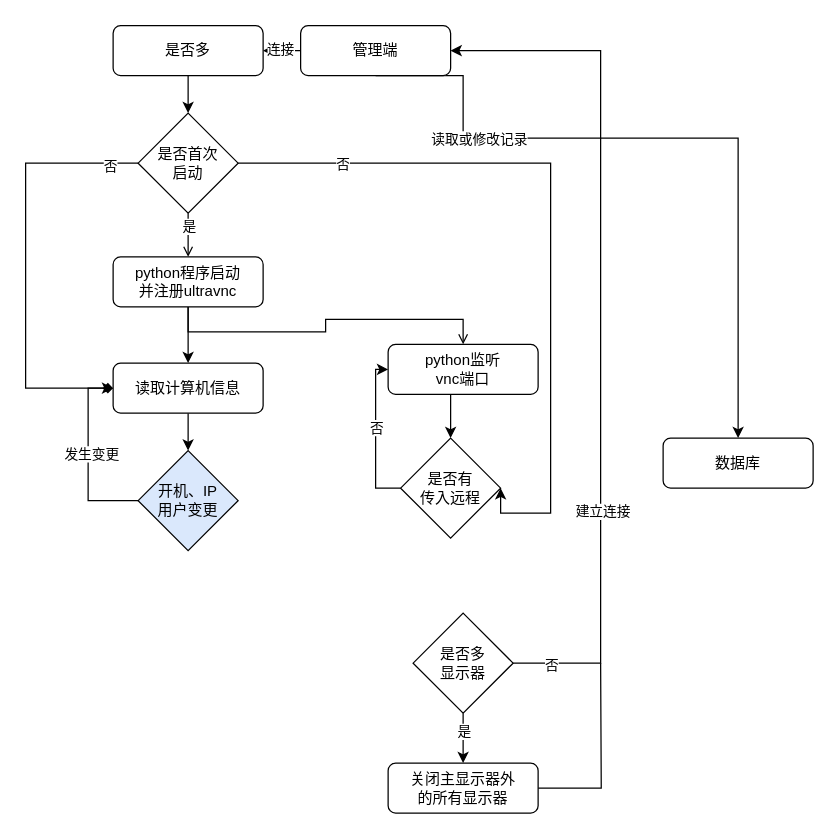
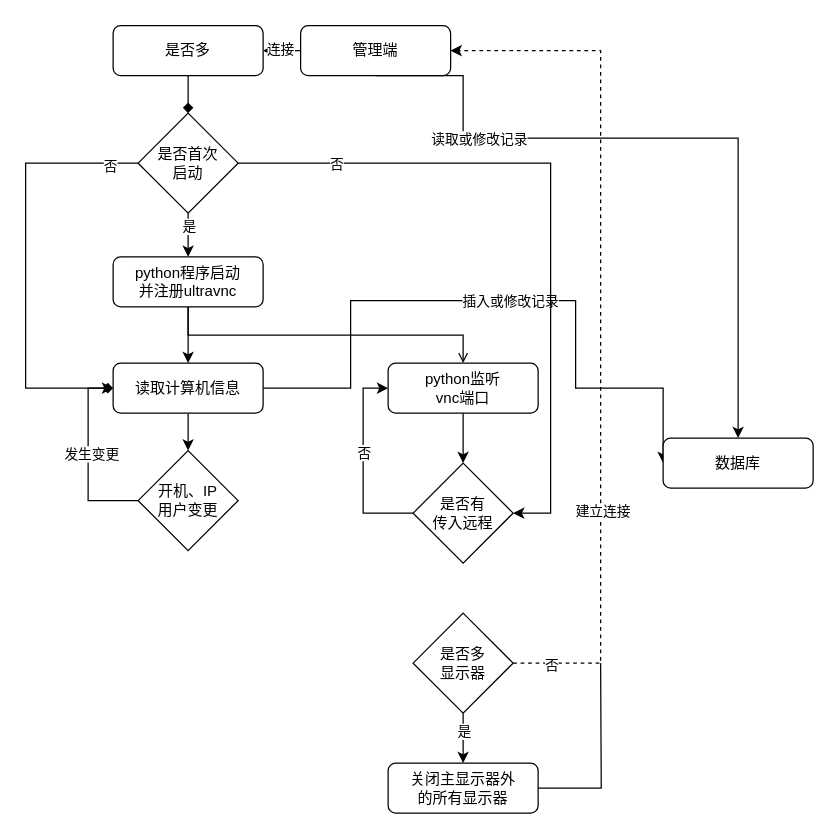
  <mxCell id="0" />
  <mxCell id="1" parent="0" />
  <mxCell id="2" style="edgeStyle=orthogonalEdgeStyle;rounded=0;orthogonalLoop=1;jettySize=auto;html=1;exitX=0.5;exitY=1;exitDx=0;exitDy=0;entryX=0.5;entryY=0;entryDx=0;entryDy=0;" parent="1" source="4" target="16" edge="1"><mxGeometry relative="1" as="geometry" /></mxCell>
  <mxCell id="3" style="edgeStyle=orthogonalEdgeStyle;rounded=0;orthogonalLoop=1;jettySize=auto;html=1;exitX=0.5;exitY=1;exitDx=0;exitDy=0;entryX=0.5;entryY=0;entryDx=0;entryDy=0;endArrow=open;" parent="1" source="4" target="21" edge="1"><mxGeometry relative="1" as="geometry" /></mxCell>
  <mxCell id="4" value="python程序启动&lt;div&gt;并注册&lt;span style=&quot;background-color: transparent; color: light-dark(rgb(0, 0, 0), rgb(255, 255, 255));&quot;&gt;ultravnc&lt;/span&gt;&lt;/div&gt;" style="rounded=1;whiteSpace=wrap;html=1;fontSize=12;glass=0;strokeWidth=1;shadow=0;" parent="1" vertex="1"><mxGeometry x="90" y="205" width="120" height="40" as="geometry" /></mxCell>
- <mxCell id="5" style="edgeStyle=orthogonalEdgeStyle;rounded=0;orthogonalLoop=1;jettySize=auto;html=1;exitX=0.5;exitY=1;exitDx=0;exitDy=0;entryX=0.5;entryY=0;entryDx=0;entryDy=0;" parent="1" source="6" target="39" edge="1"><mxGeometry relative="1" as="geometry" /></mxCell>
+ <mxCell id="5" style="edgeStyle=orthogonalEdgeStyle;rounded=0;orthogonalLoop=1;jettySize=auto;html=1;exitX=0.5;exitY=1;exitDx=0;exitDy=0;entryX=0.5;entryY=0;entryDx=0;entryDy=0;endArrow=diamond;" parent="1" source="6" target="39" edge="1"><mxGeometry relative="1" as="geometry" /></mxCell>
  <mxCell id="6" value="是否多" style="rounded=1;whiteSpace=wrap;html=1;" parent="1" vertex="1"><mxGeometry x="90" y="20" width="120" height="40" as="geometry" /></mxCell>
  <mxCell id="7" value="" style="edgeStyle=orthogonalEdgeStyle;rounded=0;orthogonalLoop=1;jettySize=auto;html=1;" parent="1" source="11" target="6" edge="1"><mxGeometry relative="1" as="geometry" /></mxCell>
  <mxCell id="8" value="连接" style="edgeLabel;html=1;align=center;verticalAlign=middle;resizable=0;points=[];" parent="7" vertex="1" connectable="0"><mxGeometry x="-0.08" y="2" relative="1" as="geometry"><mxPoint as="offset" /></mxGeometry></mxCell>
  <mxCell id="9" style="edgeStyle=orthogonalEdgeStyle;rounded=0;orthogonalLoop=1;jettySize=auto;html=1;exitX=0.5;exitY=1;exitDx=0;exitDy=0;entryX=0.5;entryY=0;entryDx=0;entryDy=0;" parent="1" source="11" target="14" edge="1"><mxGeometry relative="1" as="geometry"><Array as="points"><mxPoint x="370" y="110" /><mxPoint x="590" y="110" /></Array></mxGeometry></mxCell>
  <mxCell id="10" value="读取或修改记录" style="edgeLabel;html=1;align=center;verticalAlign=middle;resizable=0;points=[];" parent="9" vertex="1" connectable="0"><mxGeometry x="-0.545" relative="1" as="geometry"><mxPoint as="offset" /></mxGeometry></mxCell>
  <mxCell id="11" value="管理端" style="rounded=1;whiteSpace=wrap;html=1;" parent="1" vertex="1"><mxGeometry x="240" y="20" width="120" height="40" as="geometry" /></mxCell>
+ <mxCell id="12" style="edgeStyle=orthogonalEdgeStyle;rounded=0;orthogonalLoop=1;jettySize=auto;html=1;exitX=1;exitY=0.5;exitDx=0;exitDy=0;entryX=0;entryY=0.5;entryDx=0;entryDy=0;" parent="1" source="16" target="14" edge="1"><mxGeometry relative="1" as="geometry"><mxPoint x="280" y="310" as="sourcePoint" /><Array as="points"><mxPoint x="280" y="310" /><mxPoint x="280" y="240" /><mxPoint x="460" y="240" /><mxPoint x="460" y="310" /></Array></mxGeometry></mxCell>
+ <mxCell id="13" value="插入或修改记录" style="edgeLabel;html=1;align=center;verticalAlign=middle;resizable=0;points=[];" parent="12" vertex="1" connectable="0"><mxGeometry x="-0.072" y="3" relative="1" as="geometry"><mxPoint x="26" y="3" as="offset" /></mxGeometry></mxCell>
  <mxCell id="14" value="数据库" style="rounded=1;whiteSpace=wrap;html=1;" parent="1" vertex="1"><mxGeometry x="530" y="350" width="120" height="40" as="geometry" /></mxCell>
  <mxCell id="15" style="edgeStyle=orthogonalEdgeStyle;rounded=0;orthogonalLoop=1;jettySize=auto;html=1;exitX=0.5;exitY=1;exitDx=0;exitDy=0;entryX=0.5;entryY=0;entryDx=0;entryDy=0;" parent="1" source="16" target="19" edge="1"><mxGeometry relative="1" as="geometry" /></mxCell>
  <mxCell id="16" value="读取计算机信息" style="rounded=1;whiteSpace=wrap;html=1;" parent="1" vertex="1"><mxGeometry x="90" y="290" width="120" height="40" as="geometry" /></mxCell>
  <mxCell id="17" style="edgeStyle=orthogonalEdgeStyle;rounded=0;orthogonalLoop=1;jettySize=auto;html=1;exitX=0;exitY=0.5;exitDx=0;exitDy=0;entryX=0;entryY=0.5;entryDx=0;entryDy=0;" parent="1" source="19" target="16" edge="1"><mxGeometry relative="1" as="geometry" /></mxCell>
  <mxCell id="18" value="发生变更" style="edgeLabel;html=1;align=center;verticalAlign=middle;resizable=0;points=[];" parent="17" vertex="1" connectable="0"><mxGeometry x="0.035" y="-2" relative="1" as="geometry"><mxPoint as="offset" /></mxGeometry></mxCell>
- <mxCell id="19" value="开机、IP&lt;div&gt;用户变更&lt;/div&gt;" style="rhombus;whiteSpace=wrap;html=1;fillColor=#dae8fc;" parent="1" vertex="1"><mxGeometry x="110" y="360" width="80" height="80" as="geometry" /></mxCell>
+ <mxCell id="19" value="开机、IP&lt;div&gt;用户变更&lt;/div&gt;" style="rhombus;whiteSpace=wrap;html=1;" parent="1" vertex="1"><mxGeometry x="110" y="360" width="80" height="80" as="geometry" /></mxCell>
  <mxCell id="20" style="edgeStyle=orthogonalEdgeStyle;rounded=0;orthogonalLoop=1;jettySize=auto;html=1;exitX=0.5;exitY=1;exitDx=0;exitDy=0;entryX=0.5;entryY=0;entryDx=0;entryDy=0;" parent="1" source="21" target="24" edge="1"><mxGeometry relative="1" as="geometry" /></mxCell>
- <mxCell id="21" value="python监听&lt;div&gt;vnc端口&lt;/div&gt;" style="rounded=1;whiteSpace=wrap;html=1;" parent="1" vertex="1"><mxGeometry x="310" y="275" width="120" height="40" as="geometry" /></mxCell>
+ <mxCell id="21" value="python监听&lt;div&gt;vnc端口&lt;/div&gt;" style="rounded=1;whiteSpace=wrap;html=1;" parent="1" vertex="1"><mxGeometry x="310" y="290" width="120" height="40" as="geometry" /></mxCell>
  <mxCell id="22" style="edgeStyle=orthogonalEdgeStyle;rounded=0;orthogonalLoop=1;jettySize=auto;html=1;exitX=0;exitY=0.5;exitDx=0;exitDy=0;entryX=0;entryY=0.5;entryDx=0;entryDy=0;" parent="1" source="24" target="21" edge="1"><mxGeometry relative="1" as="geometry" /></mxCell>
  <mxCell id="23" value="否" style="edgeLabel;html=1;align=center;verticalAlign=middle;resizable=0;points=[];" parent="22" vertex="1" connectable="0"><mxGeometry x="0.107" relative="1" as="geometry"><mxPoint as="offset" /></mxGeometry></mxCell>
- <mxCell id="24" value="是否有&lt;div&gt;传入远程&lt;/div&gt;" style="rhombus;whiteSpace=wrap;html=1;" parent="1" vertex="1"><mxGeometry x="320" y="350" width="80" height="80" as="geometry" /></mxCell>
+ <mxCell id="24" value="是否有&lt;div&gt;传入远程&lt;/div&gt;" style="rhombus;whiteSpace=wrap;html=1;" parent="1" vertex="1"><mxGeometry x="330" y="370" width="80" height="80" as="geometry" /></mxCell>
  <mxCell id="25" style="edgeStyle=orthogonalEdgeStyle;rounded=0;orthogonalLoop=1;jettySize=auto;html=1;exitX=0.5;exitY=1;exitDx=0;exitDy=0;entryX=0.5;entryY=0;entryDx=0;entryDy=0;" parent="1" source="30" target="32" edge="1"><mxGeometry relative="1" as="geometry" /></mxCell>
  <mxCell id="26" value="是" style="edgeLabel;html=1;align=center;verticalAlign=middle;resizable=0;points=[];" parent="25" vertex="1" connectable="0"><mxGeometry x="-0.286" y="-1" relative="1" as="geometry"><mxPoint x="1" as="offset" /></mxGeometry></mxCell>
- <mxCell id="27" style="edgeStyle=orthogonalEdgeStyle;rounded=0;orthogonalLoop=1;jettySize=auto;html=1;exitX=1;exitY=0.5;exitDx=0;exitDy=0;entryX=1;entryY=0.5;entryDx=0;entryDy=0;" parent="1" source="30" target="11" edge="1"><mxGeometry relative="1" as="geometry"><Array as="points"><mxPoint x="480" y="530" /><mxPoint x="480" y="40" /></Array></mxGeometry></mxCell>
+ <mxCell id="27" style="edgeStyle=orthogonalEdgeStyle;rounded=0;orthogonalLoop=1;jettySize=auto;html=1;exitX=1;exitY=0.5;exitDx=0;exitDy=0;entryX=1;entryY=0.5;entryDx=0;entryDy=0;dashed=1;" parent="1" source="30" target="11" edge="1"><mxGeometry relative="1" as="geometry"><Array as="points"><mxPoint x="480" y="530" /><mxPoint x="480" y="40" /></Array></mxGeometry></mxCell>
  <mxCell id="28" value="建立连接" style="edgeLabel;html=1;align=center;verticalAlign=middle;resizable=0;points=[];" parent="27" vertex="1" connectable="0"><mxGeometry x="-0.436" y="-1" relative="1" as="geometry"><mxPoint as="offset" /></mxGeometry></mxCell>
  <mxCell id="29" value="否" style="edgeLabel;html=1;align=center;verticalAlign=middle;resizable=0;points=[];" parent="27" vertex="1" connectable="0"><mxGeometry x="-0.911" y="-1" relative="1" as="geometry"><mxPoint as="offset" /></mxGeometry></mxCell>
  <mxCell id="30" value="是否多&lt;div&gt;显示器&lt;/div&gt;" style="rhombus;whiteSpace=wrap;html=1;" parent="1" vertex="1"><mxGeometry x="330" y="490" width="80" height="80" as="geometry" /></mxCell>
  <mxCell id="31" style="edgeStyle=orthogonalEdgeStyle;rounded=0;orthogonalLoop=1;jettySize=auto;html=1;exitX=1;exitY=0.5;exitDx=0;exitDy=0;endArrow=none;startFill=0;" parent="1" source="32" edge="1"><mxGeometry relative="1" as="geometry"><mxPoint x="480" y="530" as="targetPoint" /></mxGeometry></mxCell>
  <mxCell id="32" value="关闭主显示器外&lt;div&gt;的所有显示器&lt;/div&gt;" style="rounded=1;whiteSpace=wrap;html=1;" parent="1" vertex="1"><mxGeometry x="310" y="610" width="120" height="40" as="geometry" /></mxCell>
- <mxCell id="33" style="edgeStyle=orthogonalEdgeStyle;rounded=0;orthogonalLoop=1;jettySize=auto;html=1;exitX=0.5;exitY=1;exitDx=0;exitDy=0;entryX=0.5;entryY=0;entryDx=0;entryDy=0;endArrow=open;" parent="1" source="39" target="4" edge="1"><mxGeometry relative="1" as="geometry" /></mxCell>
+ <mxCell id="33" style="edgeStyle=orthogonalEdgeStyle;rounded=0;orthogonalLoop=1;jettySize=auto;html=1;exitX=0.5;exitY=1;exitDx=0;exitDy=0;entryX=0.5;entryY=0;entryDx=0;entryDy=0;" parent="1" source="39" target="4" edge="1"><mxGeometry relative="1" as="geometry" /></mxCell>
  <mxCell id="34" value="是" style="edgeLabel;html=1;align=center;verticalAlign=middle;resizable=0;points=[];" parent="33" vertex="1" connectable="0"><mxGeometry x="-0.554" relative="1" as="geometry"><mxPoint y="2" as="offset" /></mxGeometry></mxCell>
  <mxCell id="35" style="edgeStyle=orthogonalEdgeStyle;rounded=0;orthogonalLoop=1;jettySize=auto;html=1;exitX=1;exitY=0.5;exitDx=0;exitDy=0;entryX=1;entryY=0.5;entryDx=0;entryDy=0;" parent="1" source="39" target="24" edge="1"><mxGeometry relative="1" as="geometry"><mxPoint x="370" y="260" as="targetPoint" /><Array as="points"><mxPoint x="440" y="130" /><mxPoint x="440" y="410" /></Array></mxGeometry></mxCell>
  <mxCell id="36" value="否" style="edgeLabel;html=1;align=center;verticalAlign=middle;resizable=0;points=[];" parent="35" vertex="1" connectable="0"><mxGeometry x="-0.662" y="-1" relative="1" as="geometry"><mxPoint x="-17" y="-1" as="offset" /></mxGeometry></mxCell>
  <mxCell id="37" style="edgeStyle=orthogonalEdgeStyle;rounded=0;orthogonalLoop=1;jettySize=auto;html=1;exitX=0;exitY=0.5;exitDx=0;exitDy=0;entryX=0;entryY=0.5;entryDx=0;entryDy=0;endArrow=diamond;" edge="1" parent="1" source="39" target="16"><mxGeometry relative="1" as="geometry"><mxPoint x="30" y="490" as="targetPoint" /><Array as="points"><mxPoint x="20" y="130" /><mxPoint x="20" y="310" /></Array></mxGeometry></mxCell>
  <mxCell id="38" value="否" style="edgeLabel;html=1;align=center;verticalAlign=middle;resizable=0;points=[];" vertex="1" connectable="0" parent="37"><mxGeometry x="-0.865" y="2" relative="1" as="geometry"><mxPoint as="offset" /></mxGeometry></mxCell>
  <mxCell id="39" value="是否首次&lt;div&gt;启动&lt;/div&gt;" style="rhombus;whiteSpace=wrap;html=1;" parent="1" vertex="1"><mxGeometry x="110" y="90" width="80" height="80" as="geometry" /></mxCell>
